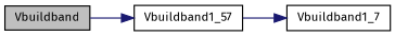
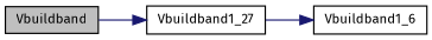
  digraph {
    fontname="Fira Sans"
    rankdir=LR
    node [color=black fillcolor=white fontname="Fira Sans" fontsize=10 shape=record style=filled]
    edge [color=midnightblue fontname="Fira Sans" fontsize=10 labelfontname=FreeSans labelfontsize=10 style=solid]
    n1 [fillcolor=grey75 fontcolor=black height=0.2 label=Vbuildband width=0.4]
-   n2 [height=0.2 label=Vbuildband1_57 width=0.4]
-   n3 [height=0.2 label=Vbuildband1_7 width=0.4]
+   n2 [height=0.2 label=Vbuildband1_27 width=0.4]
+   n3 [height=0.2 label=Vbuildband1_6 width=0.4]
    n1 -> n2
    n2 -> n3
  }
